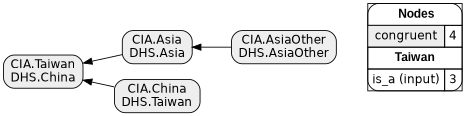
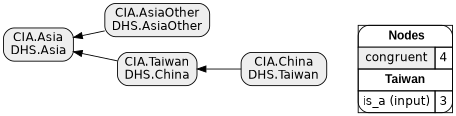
  digraph {
    rankdir=RL
    node [fillcolor="#EEEEEE" fontname=helvetica shape=box style="filled,rounded"]
    edge [arrowhead=normal color="#000000" constraint=true penwidth=1 style=solid]
    n1 [fillcolor=white label=<   <TABLE BORDER="0" CELLBORDER="1" CELLSPACING="0" CELLPADDING="4">  <TR> <TD COLSPAN="2"><font face="Arial Black"> Nodes</font></TD> </TR>  <TR>   <TD bgcolor="#EEEEEE" fontname="helvetica">congruent</TD>   <TD>4</TD>   </TR>  <TR> <TD COLSPAN="2"><font face = "Arial Black"> Taiwan </font></TD> </TR>  <TR>   <TD><font color ="#000000">is_a (input)</font></TD><TD>3</TD> </TR> </TABLE>   > margin=0]
    "CIA.Taiwan\nDHS.China"
    "CIA.Asia\nDHS.Asia"
    "CIA.AsiaOther\nDHS.AsiaOther"
    "CIA.China\nDHS.Taiwan"
    subgraph sub_1 {
      rank=source
      n1
    }
-   "CIA.Asia\nDHS.Asia" -> "CIA.Taiwan\nDHS.China"
+   "CIA.Taiwan\nDHS.China" -> "CIA.Asia\nDHS.Asia"
    "CIA.AsiaOther\nDHS.AsiaOther" -> "CIA.Asia\nDHS.Asia"
    "CIA.China\nDHS.Taiwan" -> "CIA.Taiwan\nDHS.China"
  }
